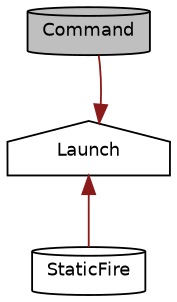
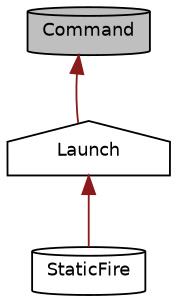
  digraph {
    node [color=black fillcolor=white fontname=Helvetica fontsize=10 shape=cylinder style=filled]
    edge [color=firebrick4 dir=back fontname=Helvetica fontsize=10 labelfontname=Helvetica labelfontsize=10 style=solid]
    n1 [fillcolor=grey75 fontcolor=black height=0.2 label=Command width=0.4]
    n2 [height=0.2 label=Launch shape=house width=0.4]
    n3 [height=0.2 label=StaticFire width=0.4]
-   n2 -> n1
+   n1 -> n2
    n2 -> n3
  }
